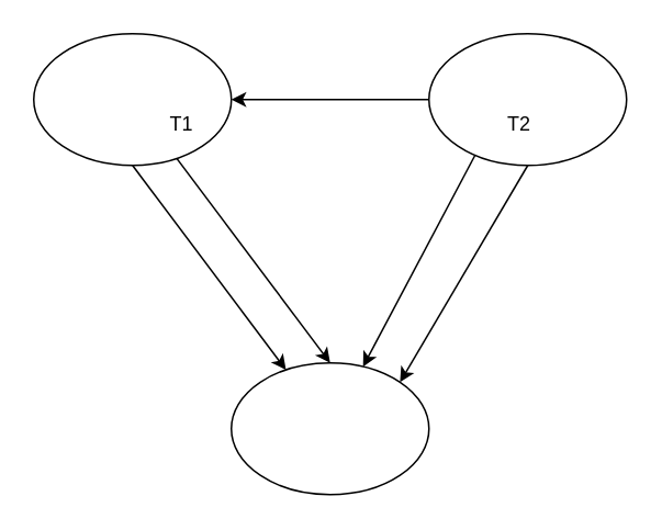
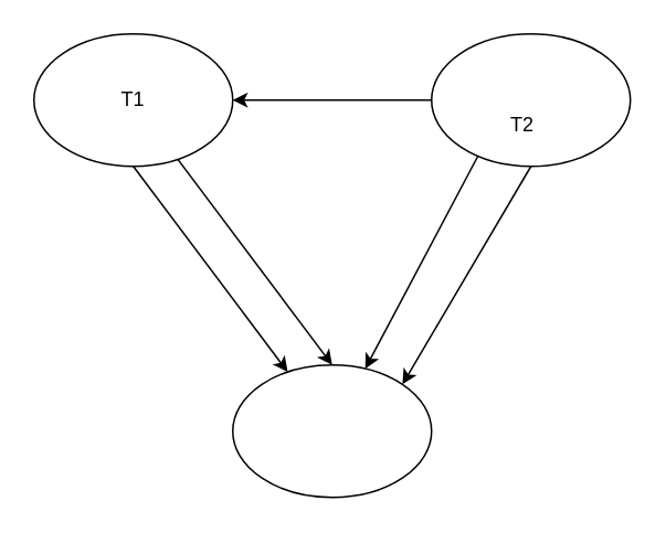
  <mxCell id="0" />
  <mxCell id="1" parent="0" />
  <mxCell id="2" style="edgeStyle=none;rounded=0;orthogonalLoop=1;jettySize=auto;html=1;exitX=0.5;exitY=1;exitDx=0;exitDy=0;" edge="1" parent="1" source="4" target="9"><mxGeometry relative="1" as="geometry" /></mxCell>
  <mxCell id="3" style="edgeStyle=none;rounded=0;orthogonalLoop=1;jettySize=auto;html=1;entryX=0.5;entryY=0;entryDx=0;entryDy=0;" edge="1" parent="1" source="4" target="9"><mxGeometry relative="1" as="geometry" /></mxCell>
  <mxCell id="4" value="" style="ellipse;whiteSpace=wrap;html=1;" vertex="1" parent="1"><mxGeometry x="20" y="20" width="120" height="80" as="geometry" /></mxCell>
  <mxCell id="5" style="rounded=0;orthogonalLoop=1;jettySize=auto;html=1;exitX=0.5;exitY=1;exitDx=0;exitDy=0;entryX=1;entryY=0;entryDx=0;entryDy=0;elbow=vertical;" edge="1" parent="1" source="8" target="9"><mxGeometry relative="1" as="geometry" /></mxCell>
  <mxCell id="6" style="edgeStyle=none;rounded=0;orthogonalLoop=1;jettySize=auto;html=1;exitX=0;exitY=0.5;exitDx=0;exitDy=0;entryX=1;entryY=0.5;entryDx=0;entryDy=0;" edge="1" parent="1" source="8" target="4"><mxGeometry relative="1" as="geometry" /></mxCell>
  <mxCell id="7" style="edgeStyle=none;rounded=0;orthogonalLoop=1;jettySize=auto;html=1;" edge="1" parent="1" target="9"><mxGeometry relative="1" as="geometry"><mxPoint x="290" y="90" as="sourcePoint" /></mxGeometry></mxCell>
  <mxCell id="8" value="" style="ellipse;whiteSpace=wrap;html=1;" vertex="1" parent="1"><mxGeometry x="260" y="20" width="120" height="80" as="geometry" /></mxCell>
  <mxCell id="9" value="" style="ellipse;whiteSpace=wrap;html=1;" vertex="1" parent="1"><mxGeometry x="140" y="220" width="120" height="80" as="geometry" /></mxCell>
  <mxCell id="10" value="T2" style="text;html=1;strokeColor=none;fillColor=none;align=center;verticalAlign=middle;whiteSpace=wrap;rounded=0;" vertex="1" parent="1"><mxGeometry x="295" y="65" width="40" height="20" as="geometry" /></mxCell>
- <mxCell id="11" value="T1" style="text;html=1;strokeColor=none;fillColor=none;align=center;verticalAlign=middle;whiteSpace=wrap;rounded=0;" vertex="1" parent="1"><mxGeometry x="90" y="65" width="40" height="20" as="geometry" /></mxCell>
+ <mxCell id="11" value="T1" style="text;html=1;strokeColor=none;fillColor=none;align=center;verticalAlign=middle;whiteSpace=wrap;rounded=0;" vertex="1" parent="1"><mxGeometry x="60" y="50" width="40" height="20" as="geometry" /></mxCell>
